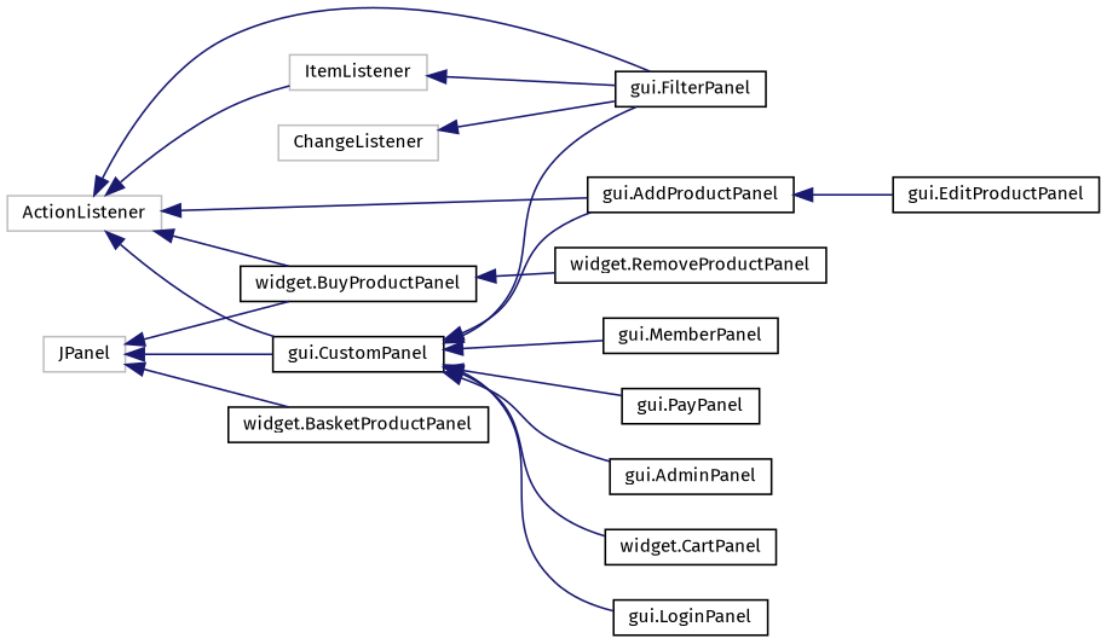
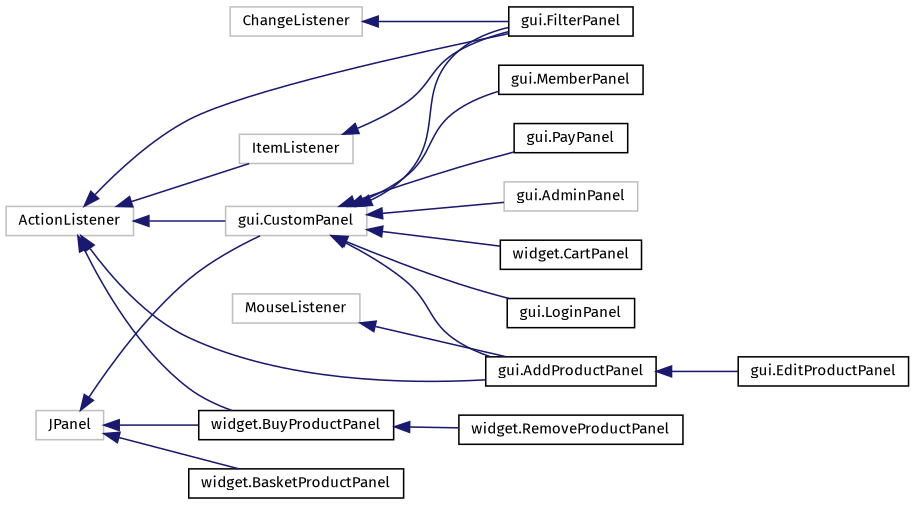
  digraph {
    fontname="Fira Sans"
    rankdir=LR
    node [color=black fillcolor=white fontname="Fira Sans" fontsize=10 shape=record style=filled]
    edge [color=midnightblue dir=back fontname="Fira Sans" fontsize=10 labelfontname=Helvetica labelfontsize=10 style=solid]
    n1 [color=grey75 height=0.2 label=ActionListener width=0.4]
    n2 [height=0.2 label="gui.AddProductPanel" width=0.4]
-   n3 [height=0.2 label="gui.CustomPanel" width=0.4]
+   n3 [color=grey75 height=0.2 label="gui.CustomPanel" width=0.4]
    n4 [height=0.2 label="gui.FilterPanel" width=0.4]
    n5 [height=0.2 label="widget.BuyProductPanel" width=0.4]
    n6 [color=grey75 height=0.2 label=ItemListener width=0.4]
    n7 [height=0.2 label="gui.EditProductPanel" width=0.4]
-   n8 [height=0.2 label="gui.AdminPanel" width=0.4]
+   n8 [color=grey75 height=0.2 label="gui.AdminPanel" width=0.4]
    n9 [height=0.2 label="widget.CartPanel" width=0.4]
    n10 [height=0.2 label="gui.LoginPanel" width=0.4]
    n11 [height=0.2 label="gui.MemberPanel" width=0.4]
    n12 [height=0.2 label="gui.PayPanel" width=0.4]
    n13 [height=0.2 label="widget.BasketProductPanel" width=0.4]
    n14 [height=0.2 label="widget.RemoveProductPanel" width=0.4]
    n15 [color=grey75 height=0.2 label=ChangeListener width=0.4]
    n16 [color=grey75 height=0.2 label=JPanel width=0.4]
+   n17 [color=grey75 height=0.2 label=MouseListener width=0.4]
    n1 -> n2
    n1 -> n3
    n1 -> n4
    n1 -> n5
    n1 -> n6
    n2 -> n7
    n3 -> n2
    n3 -> n4
    n3 -> n8
    n3 -> n9
    n3 -> n10
    n3 -> n11
    n3 -> n12
    n5 -> n14
    n6 -> n4
    n15 -> n4
    n16 -> n3
    n16 -> n5
    n16 -> n13
+   n17 -> n2
  }
